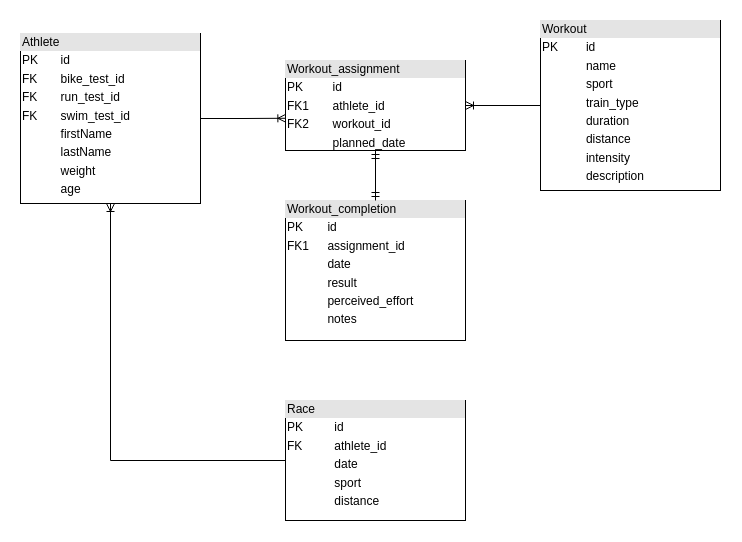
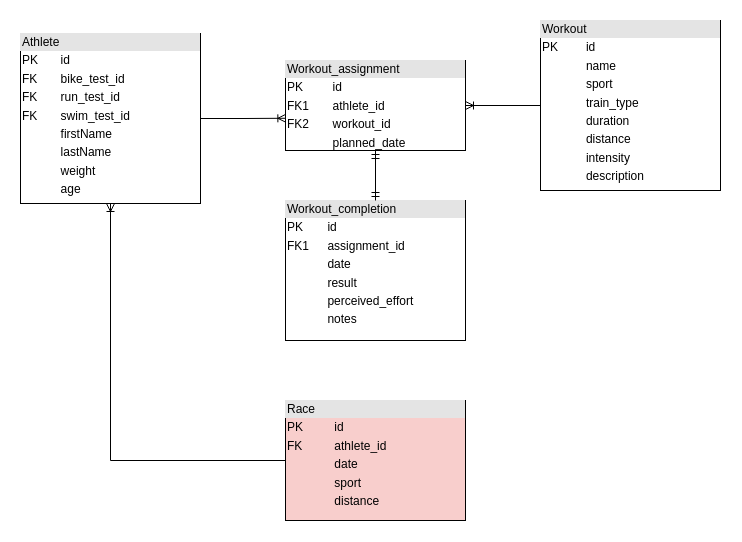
  <mxCell id="0" />
  <mxCell id="1" parent="0" />
  <mxCell id="2" value="&lt;div style=&quot;box-sizing:border-box;width:100%;background:#e4e4e4;padding:2px;&quot;&gt;Athlete&lt;/div&gt;&lt;table style=&quot;width:100%;font-size:1em;&quot; cellpadding=&quot;2&quot; cellspacing=&quot;0&quot;&gt;&lt;tbody&gt;&lt;tr&gt;&lt;td&gt;PK&lt;/td&gt;&lt;td&gt;id&lt;/td&gt;&lt;/tr&gt;&lt;tr&gt;&lt;td&gt;FK&lt;/td&gt;&lt;td&gt;bike_test_id&lt;br&gt;&lt;/td&gt;&lt;/tr&gt;&lt;tr&gt;&lt;td&gt;FK&lt;/td&gt;&lt;td&gt;run_test_id&lt;br&gt;&lt;/td&gt;&lt;/tr&gt;&lt;tr&gt;&lt;td&gt;FK&lt;/td&gt;&lt;td&gt;swim_test_id&lt;/td&gt;&lt;/tr&gt;&lt;tr&gt;&lt;td&gt;&lt;br&gt;&lt;/td&gt;&lt;td&gt;firstName&lt;/td&gt;&lt;/tr&gt;&lt;tr&gt;&lt;td&gt;&lt;br&gt;&lt;/td&gt;&lt;td&gt;lastName&lt;/td&gt;&lt;/tr&gt;&lt;tr&gt;&lt;td&gt;&lt;br&gt;&lt;/td&gt;&lt;td&gt;weight&lt;/td&gt;&lt;/tr&gt;&lt;tr&gt;&lt;td&gt;&lt;br&gt;&lt;/td&gt;&lt;td&gt;age&lt;/td&gt;&lt;/tr&gt;&lt;/tbody&gt;&lt;/table&gt;" style="verticalAlign=top;align=left;overflow=fill;html=1;whiteSpace=wrap;" parent="1" vertex="1"><mxGeometry x="20" y="33" width="180" height="170" as="geometry" /></mxCell>
  <mxCell id="3" value="&lt;div style=&quot;box-sizing:border-box;width:100%;background:#e4e4e4;padding:2px;&quot;&gt;Workout&lt;/div&gt;&lt;table style=&quot;width:100%;font-size:1em;&quot; cellpadding=&quot;2&quot; cellspacing=&quot;0&quot;&gt;&lt;tbody&gt;&lt;tr&gt;&lt;td&gt;PK&lt;/td&gt;&lt;td&gt;id&lt;/td&gt;&lt;/tr&gt;&lt;tr&gt;&lt;td&gt;&lt;br&gt;&lt;/td&gt;&lt;td&gt;name&lt;/td&gt;&lt;/tr&gt;&lt;tr&gt;&lt;td&gt;&lt;br&gt;&lt;/td&gt;&lt;td&gt;sport&lt;br&gt;&lt;/td&gt;&lt;/tr&gt;&lt;tr&gt;&lt;td&gt;&lt;br&gt;&lt;/td&gt;&lt;td&gt;train_type&lt;/td&gt;&lt;/tr&gt;&lt;tr&gt;&lt;td&gt;&lt;br&gt;&lt;/td&gt;&lt;td&gt;duration&lt;/td&gt;&lt;/tr&gt;&lt;tr&gt;&lt;td&gt;&lt;br&gt;&lt;/td&gt;&lt;td&gt;distance&lt;/td&gt;&lt;/tr&gt;&lt;tr&gt;&lt;td&gt;&lt;br&gt;&lt;/td&gt;&lt;td&gt;intensity&lt;/td&gt;&lt;/tr&gt;&lt;tr&gt;&lt;td&gt;&lt;br&gt;&lt;/td&gt;&lt;td&gt;description&lt;/td&gt;&lt;/tr&gt;&lt;/tbody&gt;&lt;/table&gt;" style="verticalAlign=top;align=left;overflow=fill;html=1;whiteSpace=wrap;" parent="1" vertex="1"><mxGeometry x="540" y="20" width="180" height="170" as="geometry" /></mxCell>
- <mxCell id="4" value="&lt;div style=&quot;box-sizing:border-box;width:100%;background:#e4e4e4;padding:2px;&quot;&gt;Race&lt;/div&gt;&lt;table style=&quot;width:100%;font-size:1em;&quot; cellpadding=&quot;2&quot; cellspacing=&quot;0&quot;&gt;&lt;tbody&gt;&lt;tr&gt;&lt;td&gt;PK&lt;/td&gt;&lt;td&gt;id&lt;/td&gt;&lt;/tr&gt;&lt;tr&gt;&lt;td&gt;FK&lt;/td&gt;&lt;td&gt;athlete_id&lt;br&gt;&lt;/td&gt;&lt;/tr&gt;&lt;tr&gt;&lt;td&gt;&lt;br&gt;&lt;/td&gt;&lt;td&gt;date&lt;br&gt;&lt;/td&gt;&lt;/tr&gt;&lt;tr&gt;&lt;td&gt;&lt;br&gt;&lt;/td&gt;&lt;td&gt;sport&lt;/td&gt;&lt;/tr&gt;&lt;tr&gt;&lt;td&gt;&lt;br&gt;&lt;/td&gt;&lt;td&gt;distance&lt;/td&gt;&lt;/tr&gt;&lt;/tbody&gt;&lt;/table&gt;" style="verticalAlign=top;align=left;overflow=fill;html=1;whiteSpace=wrap;" parent="1" vertex="1"><mxGeometry x="285" y="400" width="180" height="120" as="geometry" /></mxCell>
+ <mxCell id="4" value="&lt;div style=&quot;box-sizing:border-box;width:100%;background:#e4e4e4;padding:2px;&quot;&gt;Race&lt;/div&gt;&lt;table style=&quot;width:100%;font-size:1em;&quot; cellpadding=&quot;2&quot; cellspacing=&quot;0&quot;&gt;&lt;tbody&gt;&lt;tr&gt;&lt;td&gt;PK&lt;/td&gt;&lt;td&gt;id&lt;/td&gt;&lt;/tr&gt;&lt;tr&gt;&lt;td&gt;FK&lt;/td&gt;&lt;td&gt;athlete_id&lt;br&gt;&lt;/td&gt;&lt;/tr&gt;&lt;tr&gt;&lt;td&gt;&lt;br&gt;&lt;/td&gt;&lt;td&gt;date&lt;br&gt;&lt;/td&gt;&lt;/tr&gt;&lt;tr&gt;&lt;td&gt;&lt;br&gt;&lt;/td&gt;&lt;td&gt;sport&lt;/td&gt;&lt;/tr&gt;&lt;tr&gt;&lt;td&gt;&lt;br&gt;&lt;/td&gt;&lt;td&gt;distance&lt;/td&gt;&lt;/tr&gt;&lt;/tbody&gt;&lt;/table&gt;" style="verticalAlign=top;align=left;overflow=fill;html=1;whiteSpace=wrap;fillColor=#f8cecc;" parent="1" vertex="1"><mxGeometry x="285" y="400" width="180" height="120" as="geometry" /></mxCell>
  <mxCell id="5" value="&lt;div style=&quot;box-sizing:border-box;width:100%;background:#e4e4e4;padding:2px;&quot;&gt;Workout_assignment&lt;/div&gt;&lt;table style=&quot;width:100%;font-size:1em;&quot; cellpadding=&quot;2&quot; cellspacing=&quot;0&quot;&gt;&lt;tbody&gt;&lt;tr&gt;&lt;td&gt;PK&lt;/td&gt;&lt;td&gt;id&lt;/td&gt;&lt;/tr&gt;&lt;tr&gt;&lt;td&gt;FK1&lt;/td&gt;&lt;td&gt;athlete_id&lt;/td&gt;&lt;/tr&gt;&lt;tr&gt;&lt;td&gt;FK2&lt;/td&gt;&lt;td&gt;workout_id&lt;/td&gt;&lt;/tr&gt;&lt;tr&gt;&lt;td&gt;&lt;/td&gt;&lt;td&gt;planned_date&lt;/td&gt;&lt;/tr&gt;&lt;/tbody&gt;&lt;/table&gt;" style="verticalAlign=top;align=left;overflow=fill;html=1;whiteSpace=wrap;" vertex="1" parent="1"><mxGeometry x="285" y="60" width="180" height="90" as="geometry" /></mxCell>
  <mxCell id="6" value="&lt;div style=&quot;box-sizing:border-box;width:100%;background:#e4e4e4;padding:2px;&quot;&gt;Workout_completion&lt;/div&gt;&lt;table style=&quot;width:100%;font-size:1em;&quot; cellpadding=&quot;2&quot; cellspacing=&quot;0&quot;&gt;&lt;tbody&gt;&lt;tr&gt;&lt;td&gt;PK&lt;/td&gt;&lt;td&gt;id&lt;/td&gt;&lt;/tr&gt;&lt;tr&gt;&lt;td&gt;FK1&lt;/td&gt;&lt;td&gt;assignment_id&lt;/td&gt;&lt;/tr&gt;&lt;tr&gt;&lt;td&gt;&lt;br&gt;&lt;/td&gt;&lt;td&gt;date&lt;/td&gt;&lt;/tr&gt;&lt;tr&gt;&lt;td&gt;&lt;/td&gt;&lt;td&gt;result&lt;/td&gt;&lt;/tr&gt;&lt;tr&gt;&lt;td&gt;&lt;br&gt;&lt;/td&gt;&lt;td&gt;perceived_effort&lt;/td&gt;&lt;/tr&gt;&lt;tr&gt;&lt;td&gt;&lt;br&gt;&lt;/td&gt;&lt;td&gt;notes&lt;/td&gt;&lt;/tr&gt;&lt;/tbody&gt;&lt;/table&gt;" style="verticalAlign=top;align=left;overflow=fill;html=1;whiteSpace=wrap;" vertex="1" parent="1"><mxGeometry x="285" y="200" width="180" height="140" as="geometry" /></mxCell>
  <mxCell id="7" value="" style="edgeStyle=orthogonalEdgeStyle;fontSize=12;html=1;endArrow=ERmandOne;startArrow=ERmandOne;rounded=0;" edge="1" parent="1" source="5" target="6"><mxGeometry width="100" height="100" relative="1" as="geometry"><mxPoint x="360" y="160" as="sourcePoint" /><mxPoint x="430" y="110" as="targetPoint" /></mxGeometry></mxCell>
  <mxCell id="8" value="" style="edgeStyle=orthogonalEdgeStyle;fontSize=12;html=1;endArrow=ERoneToMany;rounded=0;" edge="1" parent="1" source="3" target="5"><mxGeometry width="100" height="100" relative="1" as="geometry"><mxPoint x="330" y="240" as="sourcePoint" /><mxPoint x="470" y="130" as="targetPoint" /></mxGeometry></mxCell>
  <mxCell id="9" value="" style="edgeStyle=orthogonalEdgeStyle;fontSize=12;html=1;endArrow=ERoneToMany;rounded=0;entryX=0.002;entryY=0.642;entryDx=0;entryDy=0;entryPerimeter=0;" edge="1" parent="1" source="2" target="5"><mxGeometry width="100" height="100" relative="1" as="geometry"><mxPoint x="440" y="235" as="sourcePoint" /><mxPoint x="530" y="170" as="targetPoint" /></mxGeometry></mxCell>
  <mxCell id="10" value="" style="edgeStyle=orthogonalEdgeStyle;fontSize=12;html=1;endArrow=ERoneToMany;rounded=0;" edge="1" parent="1" source="4" target="2"><mxGeometry width="100" height="100" relative="1" as="geometry"><mxPoint x="80" y="445" as="sourcePoint" /><mxPoint x="170" y="380" as="targetPoint" /></mxGeometry></mxCell>
